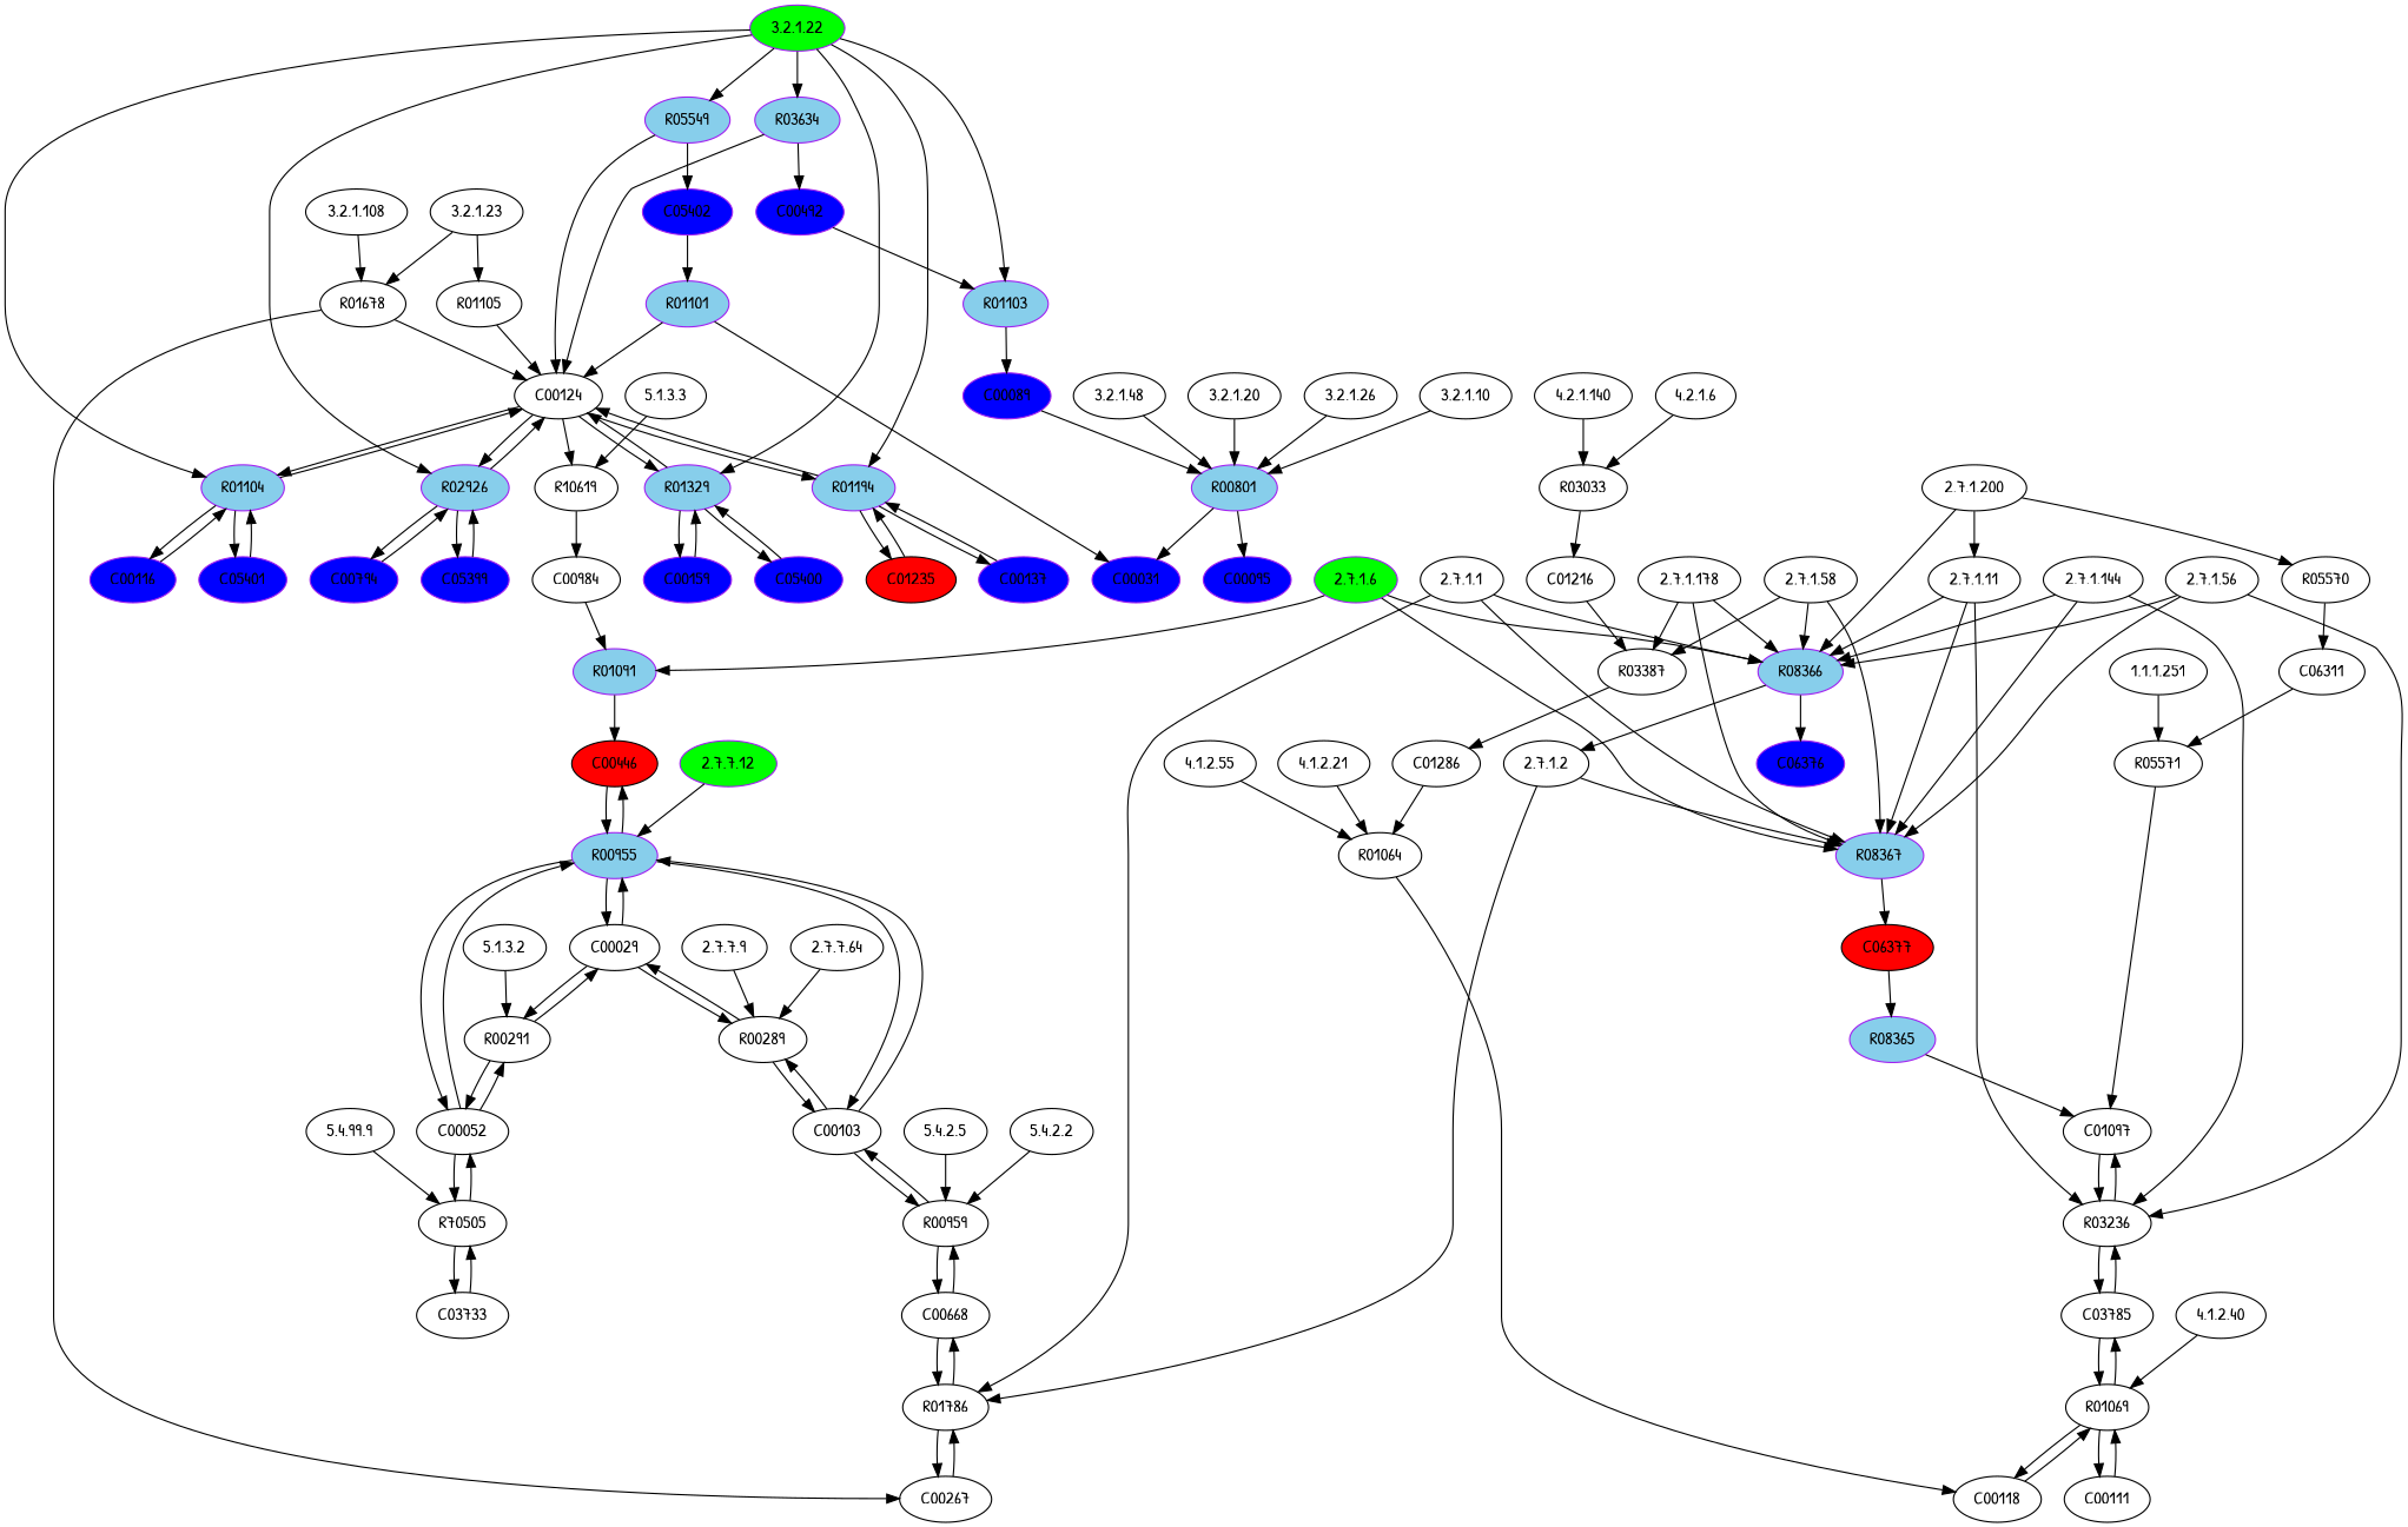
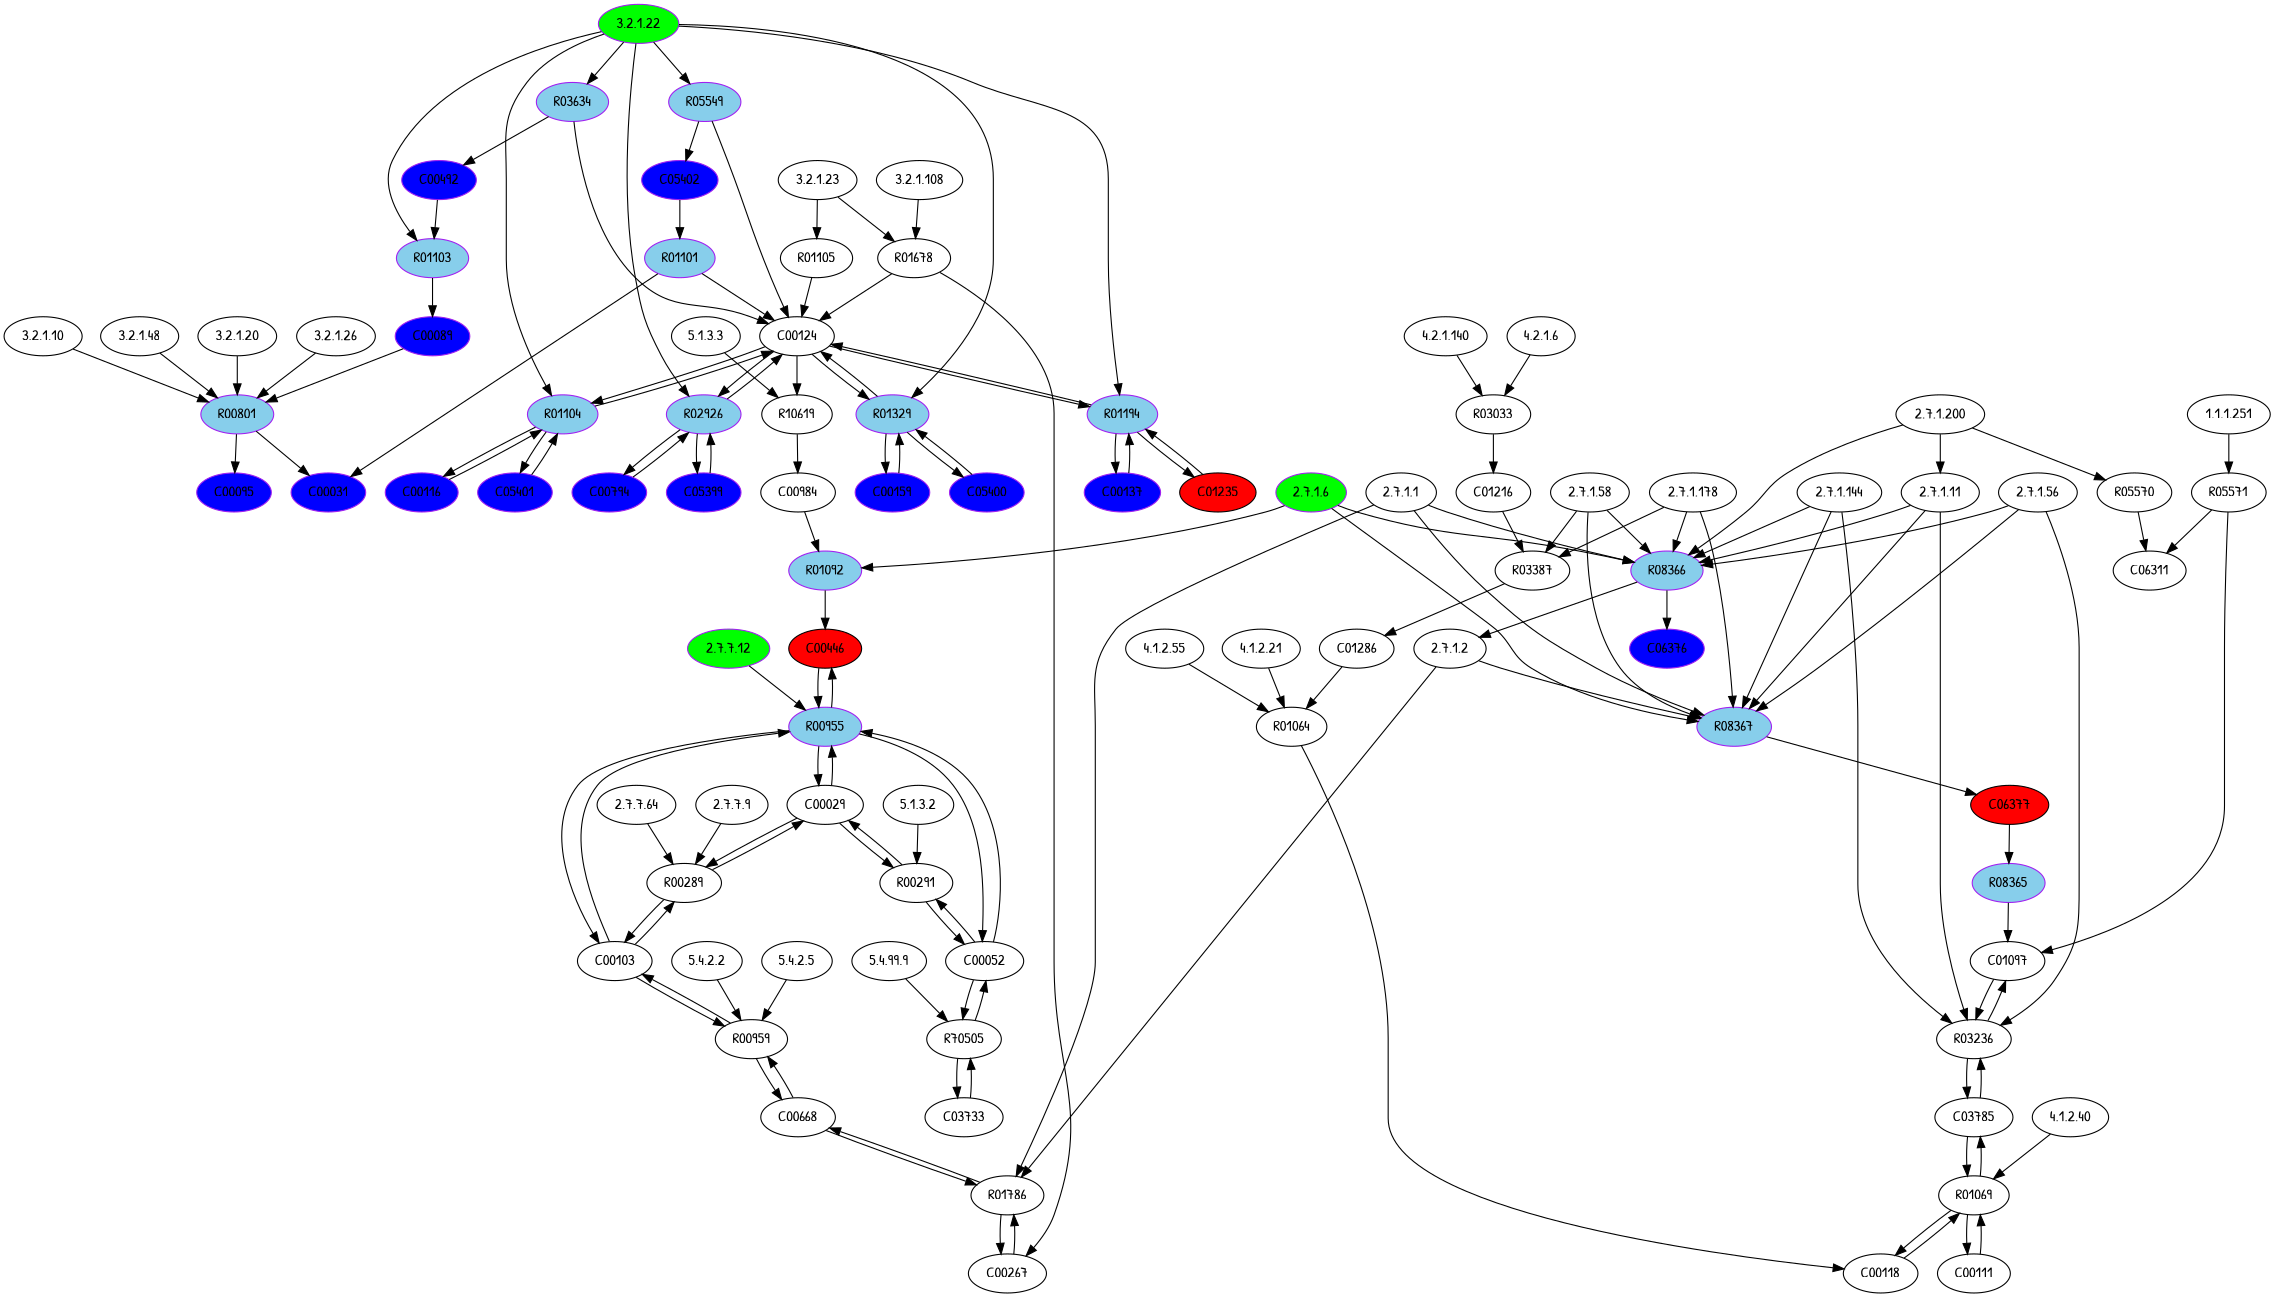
  digraph {
    fontname="Patrick Hand"
    node [fontname="Patrick Hand" type=C]
    edge [fontname="Patrick Hand"]
    "3.2.1.48" [type=E]
    R00801 [color=purple fillcolor=skyblue style=filled type=R]
    C00031 [color=purple fillcolor=blue style=filled]
    C00095 [color=purple fillcolor=blue style=filled]
    "2.7.1.2" [type=E]
    R01786 [type=R]
    R08367 [color=purple fillcolor=skyblue style=filled type=R]
    C00668
    C00267
    R08366 [color=purple fillcolor=skyblue style=filled type=R]
    C06376 [color=purple fillcolor=blue style=filled]
    C06377 [fillcolor=red style=filled]
    "4.1.2.21" [type=E]
    R01064 [type=R]
    C00118
    "2.7.1.11" [type=E]
    R03236 [type=R]
    C03785
    C01097
    "1.1.1.251" [type=E]
    R05571 [type=R]
    "3.2.1.23" [type=E]
    R01105 [type=R]
    R01678 [type=R]
    C00124
    "2.7.7.9" [type=E]
    R00289 [type=R]
    C00029
    C00103
    "5.1.3.3" [type=E]
    R10619 [type=R]
    C00984
    "3.2.1.22" [color=purple fillcolor=green style=filled type=E]
    R05549 [color=purple fillcolor=skyblue style=filled type=R]
    R03634 [color=purple fillcolor=skyblue style=filled type=R]
    R01104 [color=purple fillcolor=skyblue style=filled type=R]
    R02926 [color=purple fillcolor=skyblue style=filled type=R]
    R01103 [color=purple fillcolor=skyblue style=filled type=R]
    R01329 [color=purple fillcolor=skyblue style=filled type=R]
    R01194 [color=purple fillcolor=skyblue style=filled type=R]
    C05402 [color=purple fillcolor=blue style=filled]
    C00492 [color=purple fillcolor=blue style=filled]
    C05401 [color=purple fillcolor=blue style=filled]
    C00116 [color=purple fillcolor=blue style=filled]
    C00794 [color=purple fillcolor=blue style=filled]
    C05399 [color=purple fillcolor=blue style=filled]
    C00089 [color=purple fillcolor=blue style=filled]
    R01101 [color=purple fillcolor=skyblue style=filled type=R]
    C00159 [color=purple fillcolor=blue style=filled]
    C05400 [color=purple fillcolor=blue style=filled]
    C00137 [color=purple fillcolor=blue style=filled]
    C01235 [fillcolor=red style=filled]
    "2.7.1.1" [type=E]
    "4.1.2.55" [type=E]
    "3.2.1.20" [type=E]
    "5.4.99.9" [type=E]
    n57 [label=R70505 type=R]
    C00052
    C03733
    "2.7.7.12" [color=purple fillcolor=green style=filled type=E]
    R00955 [color=purple fillcolor=skyblue style=filled type=R]
    C00446 [fillcolor=red style=filled]
    "2.7.1.56" [type=E]
    "5.4.2.2" [type=E]
    R00959 [type=R]
    "4.2.1.6" [type=E]
    R03033 [type=R]
    C01216
    "5.4.2.5" [type=E]
    "3.2.1.26" [type=E]
    "3.2.1.108" [type=E]
    "5.1.3.2" [type=E]
    R00291 [type=R]
    "4.1.2.40" [type=E]
    R01069 [type=R]
    C00111
    "2.7.1.144" [type=E]
    "2.7.1.6" [color=purple fillcolor=green style=filled type=E]
-   R01092 [color=purple fillcolor=skyblue style=filled type=R label=R01091]
+   R01092 [color=purple fillcolor=skyblue style=filled type=R]
    "2.7.1.58" [type=E]
    R03387 [type=R]
    C01286
    "2.7.7.64" [type=E]
    "4.2.1.140" [type=E]
    "3.2.1.10" [type=E]
    "2.7.1.178" [type=E]
    "2.7.1.200" [type=E]
    R05570 [type=R]
    C06311
    R08365 [color=purple fillcolor=skyblue style=filled type=R]
    "3.2.1.48" -> R00801
    R00801 -> C00031
    R00801 -> C00095
    "2.7.1.2" -> R01786
    "2.7.1.2" -> R08367
    R01786 -> C00668
    R01786 -> C00267
    R08367 -> C06377
    C00668 -> R01786
    C00668 -> R00959
    C00267 -> R01786
    R08366 -> "2.7.1.2"
    R08366 -> C06376
    C06377 -> R08365
    "4.1.2.21" -> R01064
    R01064 -> C00118
    C00118 -> R01069
    "2.7.1.11" -> R08367
    "2.7.1.11" -> R08366
    "2.7.1.11" -> R03236
    R03236 -> C03785
    R03236 -> C01097
    C03785 -> R03236
    C03785 -> R01069
    C01097 -> R03236
    "1.1.1.251" -> R05571
    R05571 -> C01097
    "3.2.1.23" -> R01105
    "3.2.1.23" -> R01678
    R01105 -> C00124
    R01678 -> C00267
    R01678 -> C00124
    C00124 -> R10619
    C00124 -> R01104
    C00124 -> R02926
    C00124 -> R01329
    C00124 -> R01194
    "2.7.7.9" -> R00289
    R00289 -> C00029
    R00289 -> C00103
    C00029 -> R00289
    C00029 -> R00955
    C00029 -> R00291
    C00103 -> R00289
    C00103 -> R00955
    C00103 -> R00959
    "5.1.3.3" -> R10619
    R10619 -> C00984
    C00984 -> R01092
    "3.2.1.22" -> R05549
    "3.2.1.22" -> R03634
    "3.2.1.22" -> R01104
    "3.2.1.22" -> R02926
    "3.2.1.22" -> R01103
    "3.2.1.22" -> R01329
    "3.2.1.22" -> R01194
    R05549 -> C00124
    R05549 -> C05402
    R03634 -> C00124
    R03634 -> C00492
    R01104 -> C00124
    R01104 -> C05401
    R01104 -> C00116
    R02926 -> C00124
    R02926 -> C00794
    R02926 -> C05399
    R01103 -> C00089
    R01329 -> C00124
    R01329 -> C00159
    R01329 -> C05400
    R01194 -> C00124
    R01194 -> C00137
    R01194 -> C01235
    C05402 -> R01101
    C00492 -> R01103
    C05401 -> R01104
    C00116 -> R01104
    C00794 -> R02926
    C05399 -> R02926
    C00089 -> R00801
    R01101 -> C00031
    R01101 -> C00124
    C00159 -> R01329
    C05400 -> R01329
    C00137 -> R01194
    C01235 -> R01194
    "2.7.1.1" -> R01786
    "2.7.1.1" -> R08367
    "2.7.1.1" -> R08366
    "4.1.2.55" -> R01064
    "3.2.1.20" -> R00801
    "5.4.99.9" -> n57
    n57 -> C00052
    n57 -> C03733
    C00052 -> n57
    C00052 -> R00955
    C00052 -> R00291
    C03733 -> n57
    "2.7.7.12" -> R00955
    R00955 -> C00029
    R00955 -> C00103
    R00955 -> C00052
    R00955 -> C00446
    C00446 -> R00955
    "2.7.1.56" -> R08367
    "2.7.1.56" -> R08366
    "2.7.1.56" -> R03236
    "5.4.2.2" -> R00959
    R00959 -> C00668
    R00959 -> C00103
    "4.2.1.6" -> R03033
    R03033 -> C01216
    C01216 -> R03387
    "5.4.2.5" -> R00959
    "3.2.1.26" -> R00801
    "3.2.1.108" -> R01678
    "5.1.3.2" -> R00291
    R00291 -> C00029
    R00291 -> C00052
    "4.1.2.40" -> R01069
    R01069 -> C00118
    R01069 -> C03785
    R01069 -> C00111
    C00111 -> R01069
    "2.7.1.144" -> R08367
    "2.7.1.144" -> R08366
    "2.7.1.144" -> R03236
    "2.7.1.6" -> R08367
    "2.7.1.6" -> R08366
    "2.7.1.6" -> R01092
    R01092 -> C00446
    "2.7.1.58" -> R08367
    "2.7.1.58" -> R08366
    "2.7.1.58" -> R03387
    R03387 -> C01286
    C01286 -> R01064
    "2.7.7.64" -> R00289
    "4.2.1.140" -> R03033
    "3.2.1.10" -> R00801
    "2.7.1.178" -> R08367
    "2.7.1.178" -> R08366
    "2.7.1.178" -> R03387
    "2.7.1.200" -> R08366
    "2.7.1.200" -> "2.7.1.11"
    "2.7.1.200" -> R05570
    R05570 -> C06311
-   C06311 -> R05571
+   R05571 -> C06311
    R08365 -> C01097
  }
